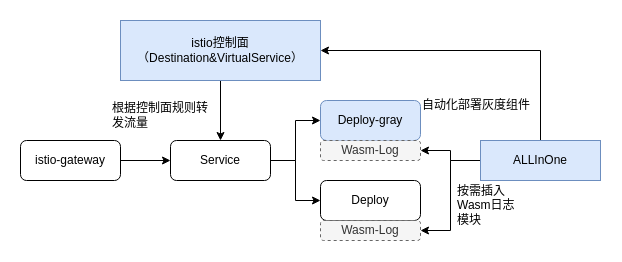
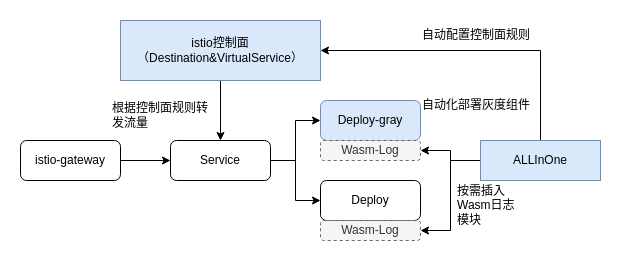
  <mxCell id="0" />
  <mxCell id="1" parent="0" />
  <mxCell id="2" style="edgeStyle=orthogonalEdgeStyle;rounded=0;orthogonalLoop=1;jettySize=auto;html=1;" edge="1" parent="1" source="3" target="6"><mxGeometry relative="1" as="geometry" /></mxCell>
  <mxCell id="3" value="istio控制面（Destination&amp;amp;VirtualService）" style="rounded=0;whiteSpace=wrap;html=1;fillColor=#dae8fc;strokeColor=#6c8ebf;" vertex="1" parent="1"><mxGeometry x="120" y="20" width="200" height="60" as="geometry" /></mxCell>
  <mxCell id="4" style="edgeStyle=orthogonalEdgeStyle;rounded=0;orthogonalLoop=1;jettySize=auto;html=1;entryX=0;entryY=0.5;entryDx=0;entryDy=0;" edge="1" parent="1" source="6" target="10"><mxGeometry relative="1" as="geometry" /></mxCell>
  <mxCell id="5" style="edgeStyle=orthogonalEdgeStyle;rounded=0;orthogonalLoop=1;jettySize=auto;html=1;" edge="1" parent="1" source="6" target="11"><mxGeometry relative="1" as="geometry" /></mxCell>
  <mxCell id="6" value="Service" style="rounded=1;whiteSpace=wrap;html=1;" vertex="1" parent="1"><mxGeometry x="170" y="140" width="100" height="40" as="geometry" /></mxCell>
  <mxCell id="7" style="edgeStyle=orthogonalEdgeStyle;rounded=0;orthogonalLoop=1;jettySize=auto;html=1;entryX=0;entryY=0.5;entryDx=0;entryDy=0;" edge="1" parent="1" source="8" target="6"><mxGeometry relative="1" as="geometry" /></mxCell>
  <mxCell id="8" value="istio-gateway" style="rounded=1;whiteSpace=wrap;html=1;" vertex="1" parent="1"><mxGeometry x="20" y="140" width="100" height="40" as="geometry" /></mxCell>
  <mxCell id="9" value="根据控制面规则转发流量" style="text;html=1;strokeColor=none;fillColor=none;align=left;verticalAlign=middle;whiteSpace=wrap;rounded=0;" vertex="1" parent="1"><mxGeometry x="110" y="100" width="100" height="30" as="geometry" /></mxCell>
  <mxCell id="10" value="Deploy-gray" style="rounded=1;whiteSpace=wrap;html=1;fillColor=#dae8fc;strokeColor=#6c8ebf;" vertex="1" parent="1"><mxGeometry x="320" y="100" width="100" height="40" as="geometry" /></mxCell>
  <mxCell id="11" value="Deploy" style="rounded=1;whiteSpace=wrap;html=1;" vertex="1" parent="1"><mxGeometry x="320" y="180" width="100" height="40" as="geometry" /></mxCell>
  <mxCell id="12" style="edgeStyle=orthogonalEdgeStyle;rounded=0;orthogonalLoop=1;jettySize=auto;html=1;entryX=1;entryY=0.5;entryDx=0;entryDy=0;" edge="1" parent="1" source="15" target="3"><mxGeometry relative="1" as="geometry"><Array as="points"><mxPoint x="540" y="50" /></Array></mxGeometry></mxCell>
  <mxCell id="13" style="edgeStyle=orthogonalEdgeStyle;rounded=0;orthogonalLoop=1;jettySize=auto;html=1;entryX=1;entryY=0.5;entryDx=0;entryDy=0;" edge="1" parent="1" source="15" target="19"><mxGeometry relative="1" as="geometry" /></mxCell>
  <mxCell id="14" style="edgeStyle=orthogonalEdgeStyle;rounded=0;orthogonalLoop=1;jettySize=auto;html=1;entryX=1;entryY=0.5;entryDx=0;entryDy=0;" edge="1" parent="1" source="15" target="18"><mxGeometry relative="1" as="geometry" /></mxCell>
  <mxCell id="15" value="ALLInOne" style="rounded=0;whiteSpace=wrap;html=1;fillColor=#dae8fc;strokeColor=#6c8ebf;" vertex="1" parent="1"><mxGeometry x="480" y="140" width="120" height="40" as="geometry" /></mxCell>
+ <mxCell id="16" value="自动配置控制面规则" style="text;html=1;strokeColor=none;fillColor=none;align=left;verticalAlign=middle;whiteSpace=wrap;rounded=0;" vertex="1" parent="1"><mxGeometry x="420" y="20" width="130" height="30" as="geometry" /></mxCell>
  <mxCell id="17" value="自动化部署灰度组件" style="text;html=1;strokeColor=none;fillColor=none;align=left;verticalAlign=middle;whiteSpace=wrap;rounded=0;" vertex="1" parent="1"><mxGeometry x="420" y="90" width="130" height="30" as="geometry" /></mxCell>
  <mxCell id="18" value="Wasm-Log" style="rounded=1;whiteSpace=wrap;html=1;fillColor=#f5f5f5;dashed=1;fontColor=#333333;strokeColor=#666666;" vertex="1" parent="1"><mxGeometry x="320" y="140" width="100" height="20" as="geometry" /></mxCell>
  <mxCell id="19" value="Wasm-Log" style="rounded=1;whiteSpace=wrap;html=1;fillColor=#f5f5f5;dashed=1;fontColor=#333333;strokeColor=#666666;" vertex="1" parent="1"><mxGeometry x="320" y="220" width="100" height="20" as="geometry" /></mxCell>
  <mxCell id="20" value="按需插入Wasm日志模块" style="text;html=1;strokeColor=none;fillColor=none;align=left;verticalAlign=middle;whiteSpace=wrap;rounded=0;" vertex="1" parent="1"><mxGeometry x="455" y="190" width="60" height="30" as="geometry" /></mxCell>
